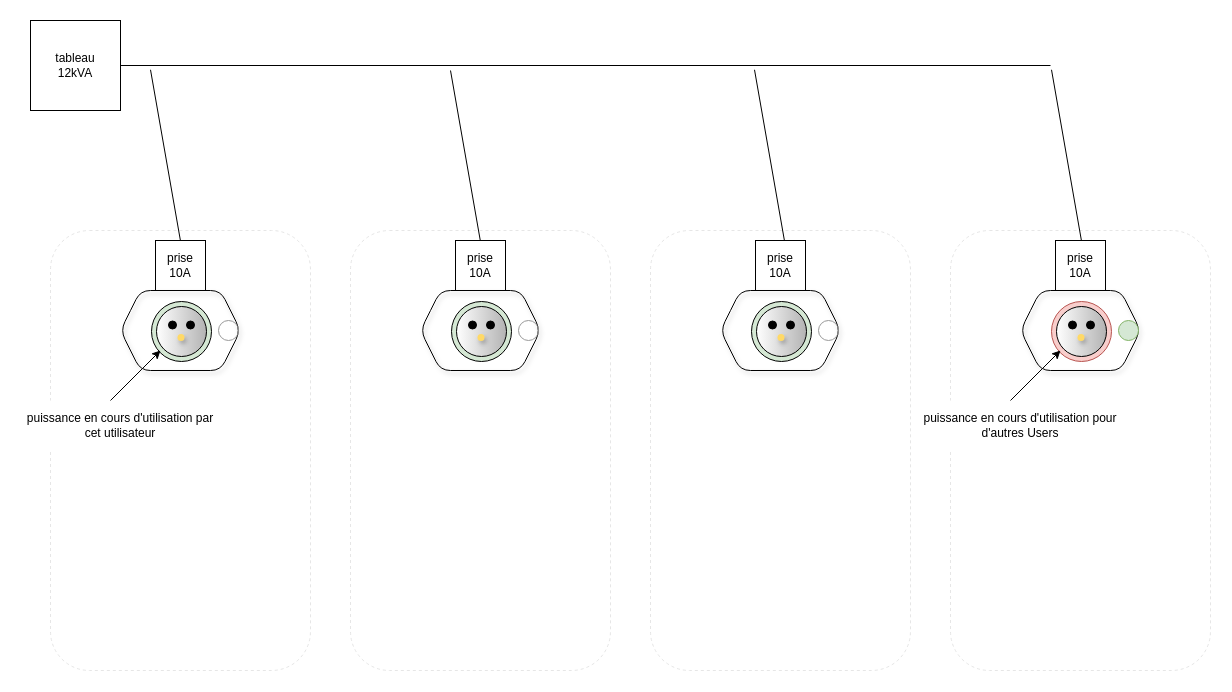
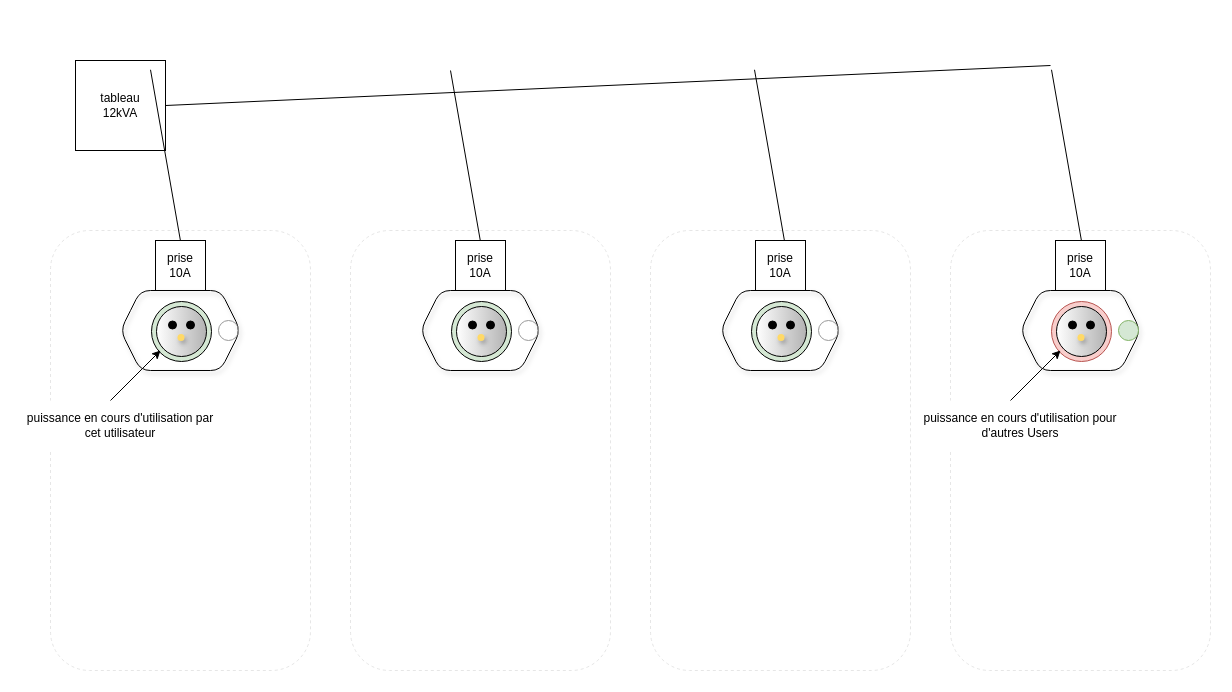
  <mxCell id="0" />
  <mxCell id="1" parent="0" />
  <mxCell id="2" value="" style="rounded=1;whiteSpace=wrap;html=1;shadow=0;glass=0;sketch=0;strokeColor=#E6E6E6;strokeWidth=1;fillColor=#FFFFFF;gradientColor=none;gradientDirection=west;dashed=1;" vertex="1" parent="1"><mxGeometry x="350" y="230" width="260" height="440" as="geometry" /></mxCell>
  <mxCell id="3" value="" style="rounded=1;whiteSpace=wrap;html=1;shadow=0;glass=0;sketch=0;strokeColor=#E6E6E6;strokeWidth=1;fillColor=#FFFFFF;gradientColor=none;gradientDirection=west;dashed=1;" vertex="1" parent="1"><mxGeometry x="650" y="230" width="260" height="440" as="geometry" /></mxCell>
  <mxCell id="4" value="" style="rounded=1;whiteSpace=wrap;html=1;shadow=0;glass=0;sketch=0;strokeColor=#E6E6E6;strokeWidth=1;fillColor=#FFFFFF;gradientColor=none;gradientDirection=west;dashed=1;" vertex="1" parent="1"><mxGeometry x="950" y="230" width="260" height="440" as="geometry" /></mxCell>
  <mxCell id="5" value="" style="rounded=1;whiteSpace=wrap;html=1;shadow=0;glass=0;sketch=0;strokeColor=#E6E6E6;strokeWidth=1;fillColor=#FFFFFF;gradientColor=none;gradientDirection=west;dashed=1;" vertex="1" parent="1"><mxGeometry x="50" y="230" width="260" height="440" as="geometry" /></mxCell>
- <mxCell id="6" value="tableau&lt;br&gt;12kVA" style="whiteSpace=wrap;html=1;aspect=fixed;" vertex="1" parent="1"><mxGeometry x="30" y="20" width="90" height="90" as="geometry" /></mxCell>
+ <mxCell id="6" value="tableau&lt;br&gt;12kVA" style="whiteSpace=wrap;html=1;aspect=fixed;" vertex="1" parent="1"><mxGeometry x="75" y="60" width="90" height="90" as="geometry" /></mxCell>
  <mxCell id="7" value="" style="endArrow=none;html=1;rounded=0;exitX=1;exitY=0.5;exitDx=0;exitDy=0;" edge="1" parent="1" source="6"><mxGeometry width="50" height="50" relative="1" as="geometry"><mxPoint x="620" y="690" as="sourcePoint" /><mxPoint x="1050" y="65" as="targetPoint" /></mxGeometry></mxCell>
  <mxCell id="8" value="" style="endArrow=none;html=1;rounded=0;exitX=0.208;exitY=0.003;exitDx=0;exitDy=0;exitPerimeter=0;" edge="1" parent="1"><mxGeometry width="50" height="50" relative="1" as="geometry"><mxPoint x="479.92" y="240.72" as="sourcePoint" /><mxPoint x="450" y="70" as="targetPoint" /></mxGeometry></mxCell>
  <mxCell id="9" value="" style="endArrow=none;html=1;rounded=0;exitX=0.208;exitY=0.003;exitDx=0;exitDy=0;exitPerimeter=0;" edge="1" parent="1"><mxGeometry width="50" height="50" relative="1" as="geometry"><mxPoint x="783.92" y="240" as="sourcePoint" /><mxPoint x="754" y="69.28" as="targetPoint" /></mxGeometry></mxCell>
  <mxCell id="10" value="" style="endArrow=none;html=1;rounded=0;exitX=0.208;exitY=0.003;exitDx=0;exitDy=0;exitPerimeter=0;" edge="1" parent="1"><mxGeometry width="50" height="50" relative="1" as="geometry"><mxPoint x="1080.92" y="240" as="sourcePoint" /><mxPoint x="1051" y="69.28" as="targetPoint" /></mxGeometry></mxCell>
  <mxCell id="11" value="" style="endArrow=none;html=1;rounded=0;exitX=0.208;exitY=0.003;exitDx=0;exitDy=0;exitPerimeter=0;" edge="1" parent="1"><mxGeometry width="50" height="50" relative="1" as="geometry"><mxPoint x="179.92" y="240" as="sourcePoint" /><mxPoint x="150" y="69.28" as="targetPoint" /></mxGeometry></mxCell>
  <mxCell id="12" value="prise 10A" style="whiteSpace=wrap;html=1;aspect=fixed;" vertex="1" parent="1"><mxGeometry x="155" y="240" width="50" height="50" as="geometry" /></mxCell>
  <mxCell id="13" value="prise 10A" style="whiteSpace=wrap;html=1;aspect=fixed;" vertex="1" parent="1"><mxGeometry x="455" y="240" width="50" height="50" as="geometry" /></mxCell>
  <mxCell id="14" value="prise 10A" style="whiteSpace=wrap;html=1;aspect=fixed;" vertex="1" parent="1"><mxGeometry x="755" y="240" width="50" height="50" as="geometry" /></mxCell>
  <mxCell id="15" value="prise 10A" style="whiteSpace=wrap;html=1;aspect=fixed;" vertex="1" parent="1"><mxGeometry x="1055" y="240" width="50" height="50" as="geometry" /></mxCell>
  <mxCell id="16" value="" style="group" vertex="1" connectable="0" parent="1"><mxGeometry x="120" y="290" width="120" height="80" as="geometry" /></mxCell>
  <mxCell id="17" value="" style="shape=hexagon;perimeter=hexagonPerimeter2;whiteSpace=wrap;html=1;fixedSize=1;rounded=1;shadow=1;glass=0;sketch=0;fillColor=none;" vertex="1" parent="16"><mxGeometry width="120" height="80" as="geometry" /></mxCell>
  <mxCell id="18" value="" style="group" vertex="1" connectable="0" parent="16"><mxGeometry x="46" y="29.5" width="45" height="41.5" as="geometry" /></mxCell>
  <mxCell id="19" value="" style="group" vertex="1" connectable="0" parent="18"><mxGeometry x="-15" y="-18.5" width="60" height="60" as="geometry" /></mxCell>
  <mxCell id="20" value="" style="ellipse;whiteSpace=wrap;html=1;aspect=fixed;rounded=1;shadow=0;glass=0;sketch=0;fillColor=#d5e8d4;strokeColor=#000000;" vertex="1" parent="19"><mxGeometry width="60" height="60" as="geometry" /></mxCell>
  <mxCell id="21" value="" style="ellipse;whiteSpace=wrap;html=1;aspect=fixed;rounded=1;shadow=0;glass=0;sketch=0;fillColor=#B3B3B3;gradientColor=#ffffff;gradientDirection=west;" vertex="1" parent="19"><mxGeometry x="5" y="5" width="50" height="50" as="geometry" /></mxCell>
  <mxCell id="22" value="" style="ellipse;whiteSpace=wrap;html=1;aspect=fixed;rounded=1;shadow=0;glass=0;sketch=0;fillColor=#000000;" vertex="1" parent="18"><mxGeometry x="2" y="1" width="8" height="8" as="geometry" /></mxCell>
  <mxCell id="23" value="" style="ellipse;whiteSpace=wrap;html=1;aspect=fixed;rounded=1;shadow=0;glass=0;sketch=0;fillColor=#000000;" vertex="1" parent="18"><mxGeometry x="20" y="1" width="8" height="8" as="geometry" /></mxCell>
  <mxCell id="24" value="" style="ellipse;whiteSpace=wrap;html=1;aspect=fixed;rounded=1;shadow=1;glass=0;sketch=0;fillColor=#FFD966;strokeColor=none;" vertex="1" parent="18"><mxGeometry x="11" y="14" width="7" height="7" as="geometry" /></mxCell>
  <mxCell id="25" value="" style="ellipse;whiteSpace=wrap;html=1;aspect=fixed;rounded=1;shadow=0;glass=0;sketch=0;strokeColor=#999999;fillColor=none;gradientColor=none;gradientDirection=west;strokeWidth=1;" vertex="1" parent="16"><mxGeometry x="98" y="30" width="20" height="20" as="geometry" /></mxCell>
  <mxCell id="26" value="" style="group" vertex="1" connectable="0" parent="1"><mxGeometry x="420" y="290" width="120" height="80" as="geometry" /></mxCell>
  <mxCell id="27" value="" style="shape=hexagon;perimeter=hexagonPerimeter2;whiteSpace=wrap;html=1;fixedSize=1;rounded=1;shadow=1;glass=0;sketch=0;fillColor=none;" vertex="1" parent="26"><mxGeometry width="120" height="80" as="geometry" /></mxCell>
  <mxCell id="28" value="" style="group" vertex="1" connectable="0" parent="26"><mxGeometry x="46" y="29.5" width="45" height="41.5" as="geometry" /></mxCell>
  <mxCell id="29" value="" style="group" vertex="1" connectable="0" parent="28"><mxGeometry x="-15" y="-18.5" width="60" height="60" as="geometry" /></mxCell>
  <mxCell id="30" value="" style="ellipse;whiteSpace=wrap;html=1;aspect=fixed;rounded=1;shadow=0;glass=0;sketch=0;fillColor=#d5e8d4;strokeColor=#000000;" vertex="1" parent="29"><mxGeometry width="60" height="60" as="geometry" /></mxCell>
  <mxCell id="31" value="" style="ellipse;whiteSpace=wrap;html=1;aspect=fixed;rounded=1;shadow=0;glass=0;sketch=0;fillColor=#B3B3B3;gradientColor=#ffffff;gradientDirection=west;" vertex="1" parent="29"><mxGeometry x="5" y="5" width="50" height="50" as="geometry" /></mxCell>
  <mxCell id="32" value="" style="ellipse;whiteSpace=wrap;html=1;aspect=fixed;rounded=1;shadow=0;glass=0;sketch=0;fillColor=#000000;" vertex="1" parent="28"><mxGeometry x="2" y="1" width="8" height="8" as="geometry" /></mxCell>
  <mxCell id="33" value="" style="ellipse;whiteSpace=wrap;html=1;aspect=fixed;rounded=1;shadow=0;glass=0;sketch=0;fillColor=#000000;" vertex="1" parent="28"><mxGeometry x="20" y="1" width="8" height="8" as="geometry" /></mxCell>
  <mxCell id="34" value="" style="ellipse;whiteSpace=wrap;html=1;aspect=fixed;rounded=1;shadow=1;glass=0;sketch=0;fillColor=#FFD966;strokeColor=none;" vertex="1" parent="28"><mxGeometry x="11" y="14" width="7" height="7" as="geometry" /></mxCell>
  <mxCell id="35" value="" style="ellipse;whiteSpace=wrap;html=1;aspect=fixed;rounded=1;shadow=0;glass=0;sketch=0;strokeColor=#999999;fillColor=none;gradientColor=none;gradientDirection=west;strokeWidth=1;" vertex="1" parent="26"><mxGeometry x="98" y="30" width="20" height="20" as="geometry" /></mxCell>
  <mxCell id="36" value="" style="group" vertex="1" connectable="0" parent="1"><mxGeometry x="720" y="290" width="120" height="80" as="geometry" /></mxCell>
  <mxCell id="37" value="" style="shape=hexagon;perimeter=hexagonPerimeter2;whiteSpace=wrap;html=1;fixedSize=1;rounded=1;shadow=1;glass=0;sketch=0;fillColor=none;" vertex="1" parent="36"><mxGeometry width="120" height="80" as="geometry" /></mxCell>
  <mxCell id="38" value="" style="group" vertex="1" connectable="0" parent="36"><mxGeometry x="46" y="29.5" width="45" height="41.5" as="geometry" /></mxCell>
  <mxCell id="39" value="" style="group" vertex="1" connectable="0" parent="38"><mxGeometry x="-15" y="-18.5" width="60" height="60" as="geometry" /></mxCell>
  <mxCell id="40" value="" style="ellipse;whiteSpace=wrap;html=1;aspect=fixed;rounded=1;shadow=0;glass=0;sketch=0;fillColor=#d5e8d4;strokeColor=#000000;" vertex="1" parent="39"><mxGeometry width="60" height="60" as="geometry" /></mxCell>
  <mxCell id="41" value="" style="ellipse;whiteSpace=wrap;html=1;aspect=fixed;rounded=1;shadow=0;glass=0;sketch=0;fillColor=#B3B3B3;gradientColor=#ffffff;gradientDirection=west;" vertex="1" parent="39"><mxGeometry x="5" y="5" width="50" height="50" as="geometry" /></mxCell>
  <mxCell id="42" value="" style="ellipse;whiteSpace=wrap;html=1;aspect=fixed;rounded=1;shadow=0;glass=0;sketch=0;fillColor=#000000;" vertex="1" parent="38"><mxGeometry x="2" y="1" width="8" height="8" as="geometry" /></mxCell>
  <mxCell id="43" value="" style="ellipse;whiteSpace=wrap;html=1;aspect=fixed;rounded=1;shadow=0;glass=0;sketch=0;fillColor=#000000;" vertex="1" parent="38"><mxGeometry x="20" y="1" width="8" height="8" as="geometry" /></mxCell>
  <mxCell id="44" value="" style="ellipse;whiteSpace=wrap;html=1;aspect=fixed;rounded=1;shadow=1;glass=0;sketch=0;fillColor=#FFD966;strokeColor=none;" vertex="1" parent="38"><mxGeometry x="11" y="14" width="7" height="7" as="geometry" /></mxCell>
  <mxCell id="45" value="" style="ellipse;whiteSpace=wrap;html=1;aspect=fixed;rounded=1;shadow=0;glass=0;sketch=0;strokeColor=#999999;fillColor=none;gradientColor=none;gradientDirection=west;strokeWidth=1;" vertex="1" parent="36"><mxGeometry x="98" y="30" width="20" height="20" as="geometry" /></mxCell>
  <mxCell id="46" value="" style="group" vertex="1" connectable="0" parent="1"><mxGeometry x="1020" y="290" width="120" height="80" as="geometry" /></mxCell>
  <mxCell id="47" value="" style="shape=hexagon;perimeter=hexagonPerimeter2;whiteSpace=wrap;html=1;fixedSize=1;rounded=1;shadow=1;glass=0;sketch=0;fillColor=none;" vertex="1" parent="46"><mxGeometry width="120" height="80" as="geometry" /></mxCell>
  <mxCell id="48" value="" style="group" vertex="1" connectable="0" parent="46"><mxGeometry x="46" y="29.5" width="45" height="41.5" as="geometry" /></mxCell>
  <mxCell id="49" value="" style="group" vertex="1" connectable="0" parent="48"><mxGeometry x="-15" y="-18.5" width="60" height="60" as="geometry" /></mxCell>
  <mxCell id="50" value="" style="ellipse;whiteSpace=wrap;html=1;aspect=fixed;rounded=1;shadow=0;glass=0;sketch=0;fillColor=#f8cecc;strokeColor=#b85450;" vertex="1" parent="49"><mxGeometry width="60" height="60" as="geometry" /></mxCell>
  <mxCell id="51" value="" style="ellipse;whiteSpace=wrap;html=1;aspect=fixed;rounded=1;shadow=0;glass=0;sketch=0;fillColor=#B3B3B3;gradientColor=#ffffff;gradientDirection=west;" vertex="1" parent="49"><mxGeometry x="5" y="5" width="50" height="50" as="geometry" /></mxCell>
  <mxCell id="52" value="" style="ellipse;whiteSpace=wrap;html=1;aspect=fixed;rounded=1;shadow=0;glass=0;sketch=0;fillColor=#000000;" vertex="1" parent="48"><mxGeometry x="2" y="1" width="8" height="8" as="geometry" /></mxCell>
  <mxCell id="53" value="" style="ellipse;whiteSpace=wrap;html=1;aspect=fixed;rounded=1;shadow=0;glass=0;sketch=0;fillColor=#000000;" vertex="1" parent="48"><mxGeometry x="20" y="1" width="8" height="8" as="geometry" /></mxCell>
  <mxCell id="54" value="" style="ellipse;whiteSpace=wrap;html=1;aspect=fixed;rounded=1;shadow=1;glass=0;sketch=0;fillColor=#FFD966;strokeColor=none;" vertex="1" parent="48"><mxGeometry x="11" y="14" width="7" height="7" as="geometry" /></mxCell>
  <mxCell id="55" value="" style="ellipse;whiteSpace=wrap;html=1;aspect=fixed;rounded=1;shadow=0;glass=0;sketch=0;strokeColor=#82b366;fillColor=#d5e8d4;gradientDirection=west;strokeWidth=1;" vertex="1" parent="46"><mxGeometry x="98" y="30" width="20" height="20" as="geometry" /></mxCell>
  <mxCell id="56" value="puissance en cours d'utilisation pour d'autres Users" style="text;html=1;strokeColor=none;fillColor=#FFFFFF;align=center;verticalAlign=middle;whiteSpace=wrap;rounded=0;shadow=0;glass=0;sketch=0;" vertex="1" parent="1"><mxGeometry x="920" y="400" width="200" height="50" as="geometry" /></mxCell>
  <mxCell id="57" value="" style="endArrow=classic;html=1;rounded=0;" edge="1" parent="1"><mxGeometry width="50" height="50" relative="1" as="geometry"><mxPoint x="1010" y="400" as="sourcePoint" /><mxPoint x="1060" y="350" as="targetPoint" /></mxGeometry></mxCell>
  <mxCell id="58" value="puissance en cours d'utilisation par cet utilisateur" style="text;html=1;strokeColor=none;fillColor=#FFFFFF;align=center;verticalAlign=middle;whiteSpace=wrap;rounded=0;shadow=0;glass=0;sketch=0;" vertex="1" parent="1"><mxGeometry x="20" y="400" width="200" height="50" as="geometry" /></mxCell>
  <mxCell id="59" value="" style="endArrow=classic;html=1;rounded=0;" edge="1" parent="1"><mxGeometry width="50" height="50" relative="1" as="geometry"><mxPoint x="110" y="400" as="sourcePoint" /><mxPoint x="160" y="350" as="targetPoint" /></mxGeometry></mxCell>
